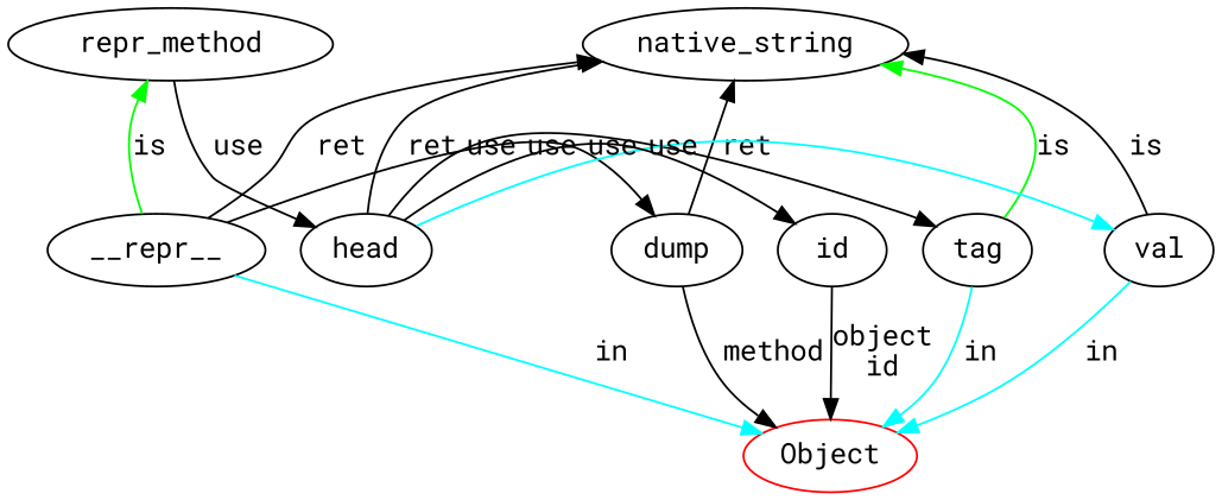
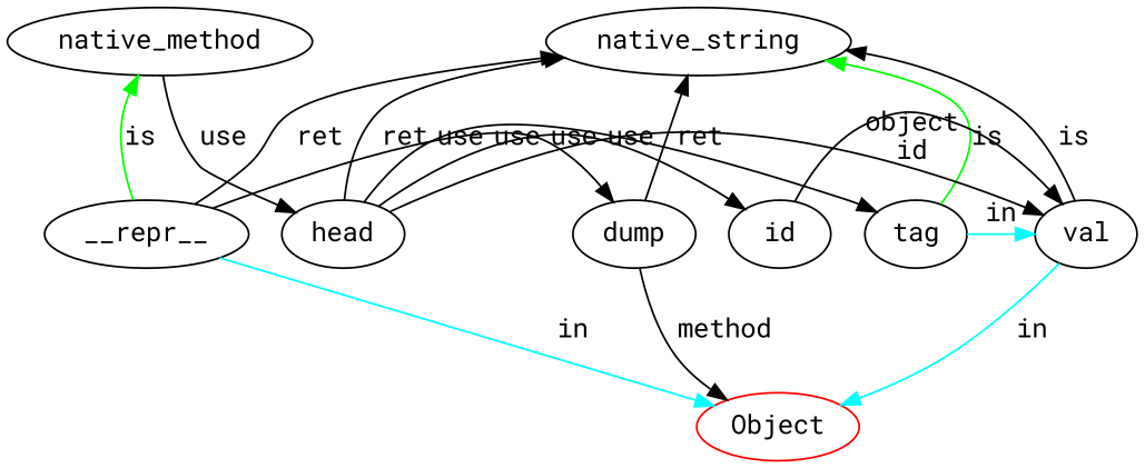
  digraph {
    fontname="Roboto Mono"
    node [fontname="Roboto Mono"]
    edge [fontname="Roboto Mono"]
    native_string
-   native_method [label=repr_method]
+   native_method
    tag
    val
    __repr__
    dump
    head
    id
    Object [color=red]
    subgraph sub_1 {
      rank=same
      native_string
      native_method
    }
    subgraph sub_2 {
      rank=same
      tag
      val
      __repr__
      dump
      head
      id
    }
    native_method -> head [label=use]
    tag -> native_string [color=green label=is]
-   tag -> Object [color=cyan label=in]
+   tag -> val [color=cyan label=in]
    val -> native_string [color=black label=is]
    val -> Object [color=cyan label=in]
    __repr__ -> native_string [label=ret]
    __repr__ -> native_method [color=green label=is]
    __repr__ -> dump [label=use]
    __repr__ -> Object [color=cyan label=in]
    dump -> native_string [label=ret]
    dump -> Object [label=method]
    head -> native_string [label=ret]
    head -> tag [label=use]
-   head -> val [label=use color=cyan]
+   head -> val [label=use]
    head -> id [label=use]
-   id -> Object [label="object\nid"]
+   id -> val [label="object\nid"]
  }
